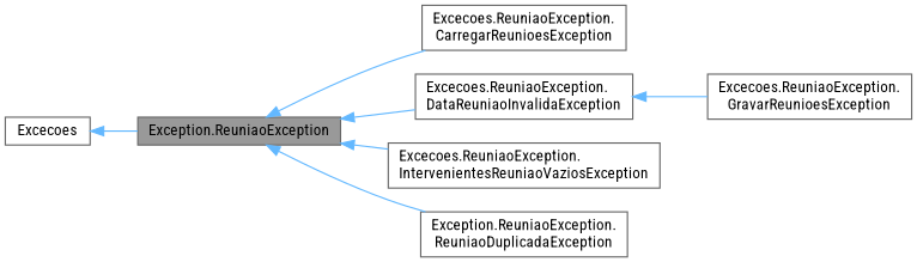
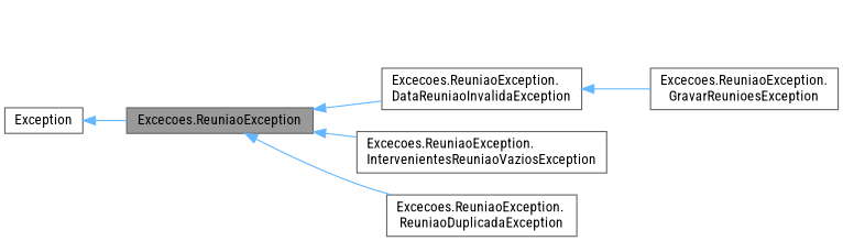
  digraph {
    fontname="Roboto Condensed"
    rankdir=LR
    node [color=gray40 fillcolor=white fontname="Roboto Condensed" fontsize=12 shape=box style=filled]
    edge [color=steelblue1 dir=back fontname="Roboto Condensed" fontsize=12 labelfontname=Helvetica labelfontsize=10 style=solid]
-   n1 [fillcolor=grey60 fontcolor=black height=0.2 label="Exception.ReuniaoException" width=0.4]
-   n2 [height=0.2 label="Excecoes.ReuniaoException.\lCarregarReunioesException" width=0.4]
+   n1 [fillcolor=grey60 fontcolor=black height=0.2 label="Excecoes.ReuniaoException" width=0.4]
    n3 [height=0.2 label="Excecoes.ReuniaoException.\lDataReuniaoInvalidaException" width=0.4]
    n4 [height=0.2 label="Excecoes.ReuniaoException.\lIntervenientesReuniaoVaziosException" width=0.4]
-   n5 [height=0.2 label="Exception.ReuniaoException.\lReuniaoDuplicadaException" width=0.4]
+   n5 [height=0.2 label="Excecoes.ReuniaoException.\lReuniaoDuplicadaException" width=0.4]
    n6 [height=0.2 label="Excecoes.ReuniaoException.\lGravarReunioesException" width=0.4]
-   n7 [height=0.2 label=Excecoes width=0.4]
-   n1 -> n2
+   n7 [height=0.2 label=Exception width=0.4]
    n1 -> n3
    n1 -> n4
    n1 -> n5
    n3 -> n6
    n7 -> n1
  }
